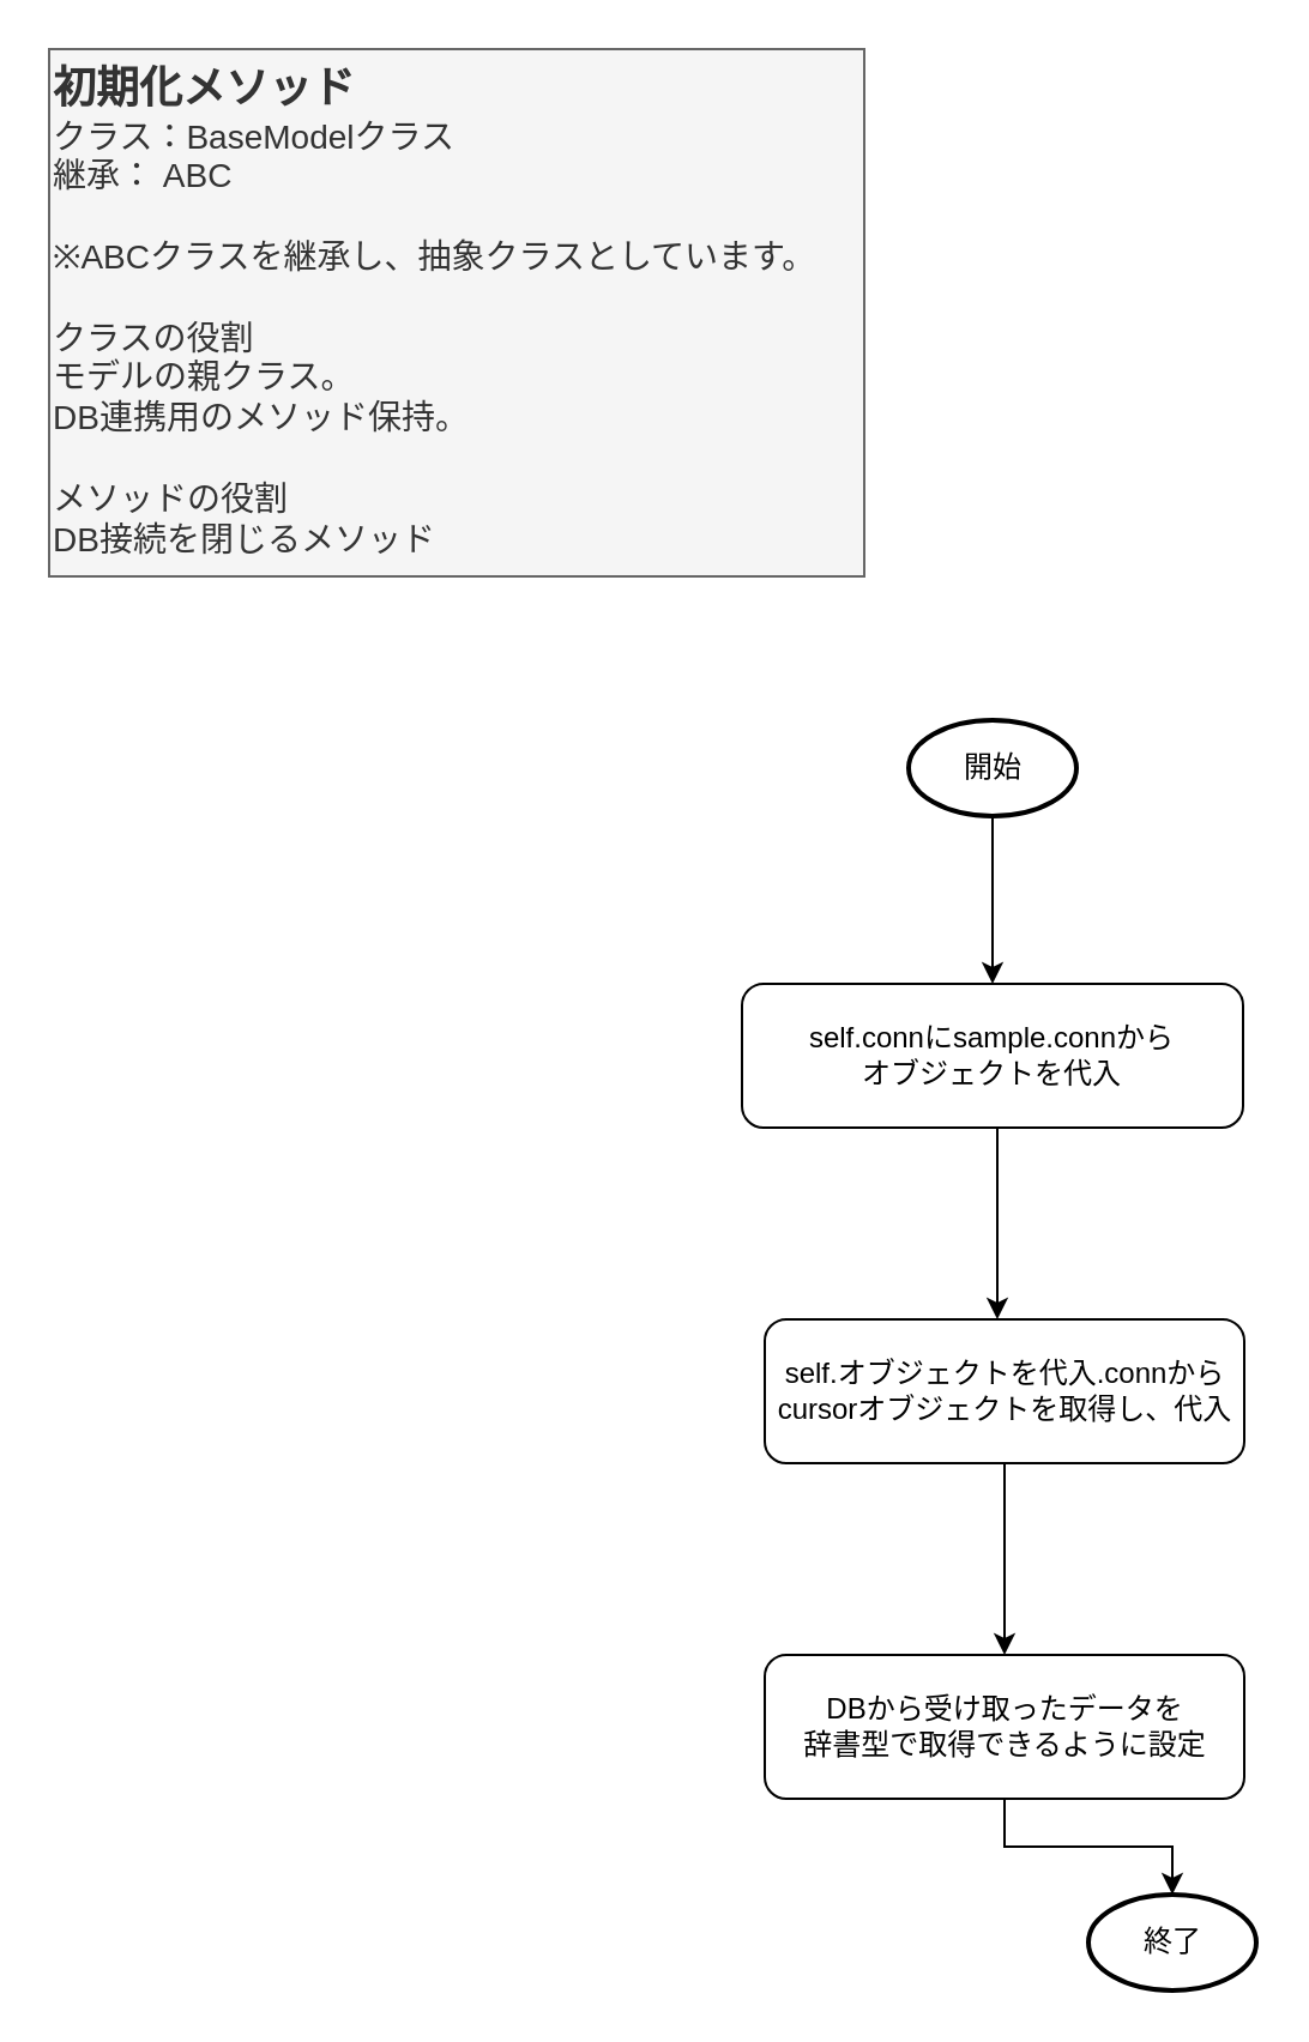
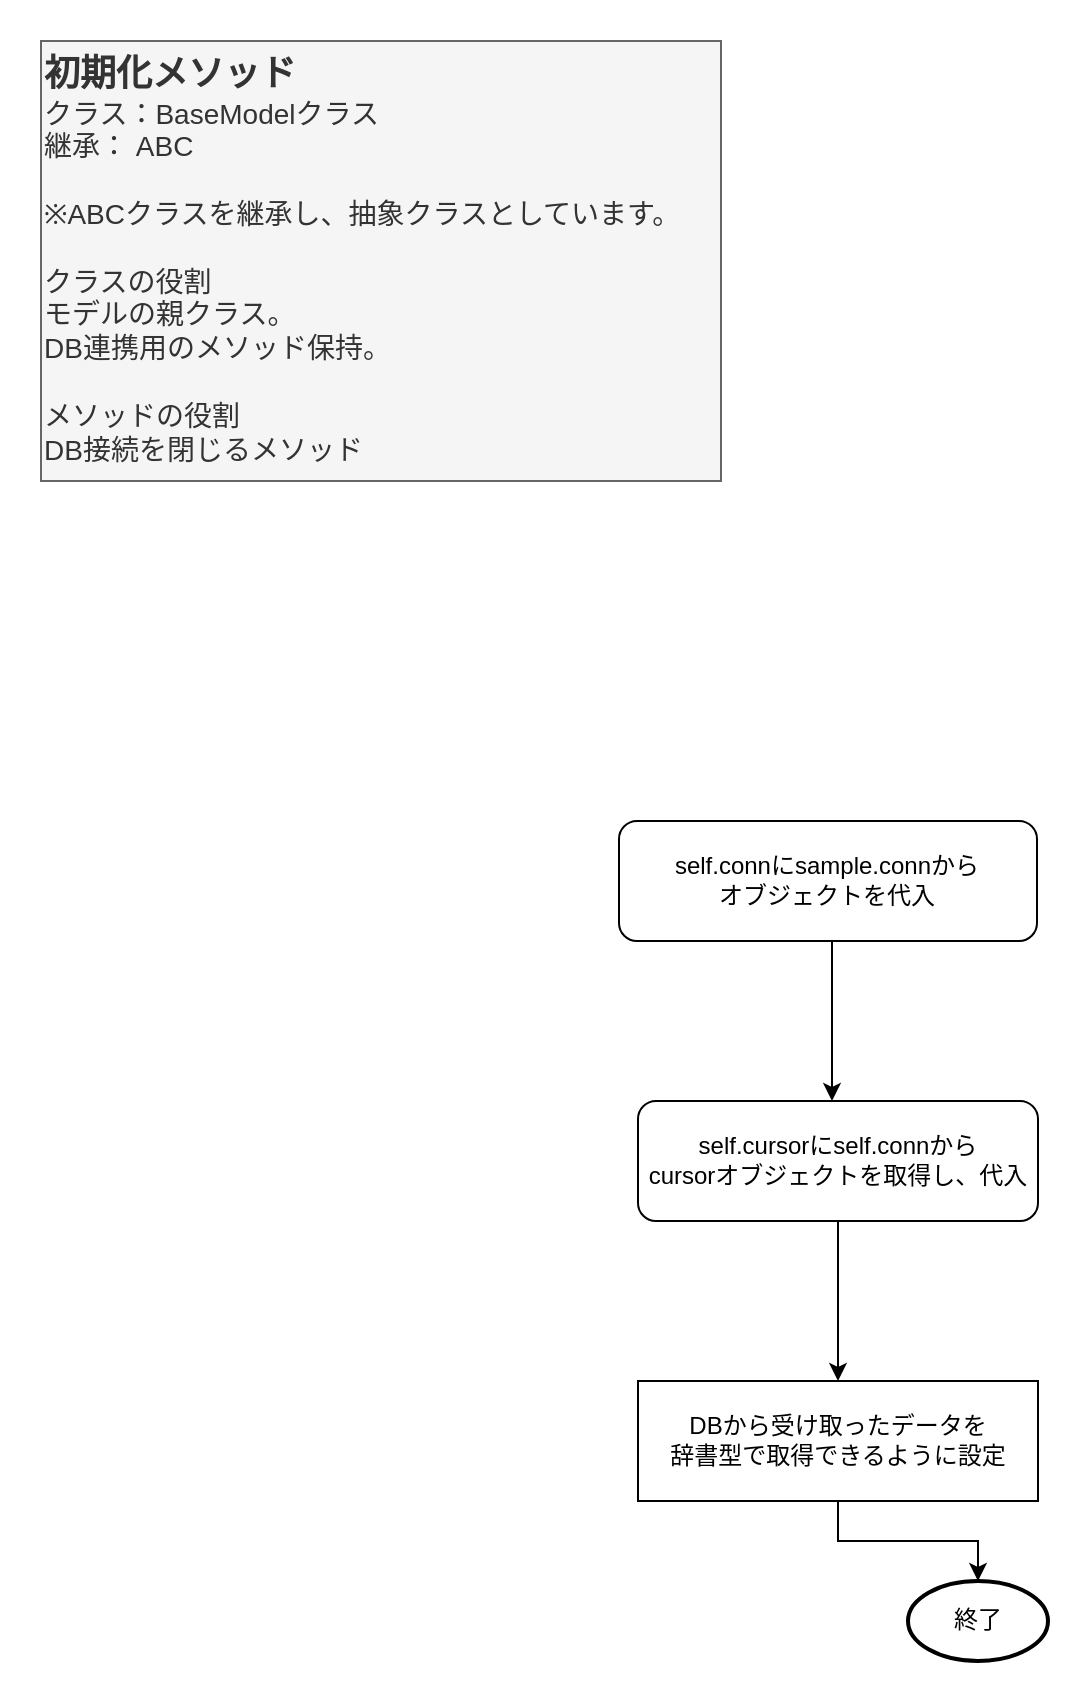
  <mxCell id="0" />
  <mxCell id="1" parent="0" />
- <mxCell id="2" value="" style="edgeStyle=orthogonalEdgeStyle;rounded=0;orthogonalLoop=1;jettySize=auto;html=1;" parent="1" source="3" target="7" edge="1"><mxGeometry relative="1" as="geometry" /></mxCell>
- <mxCell id="3" value="開始" style="strokeWidth=2;html=1;shape=mxgraph.flowchart.start_1;whiteSpace=wrap;" parent="1" vertex="1"><mxGeometry x="378.5" y="300" width="70" height="40" as="geometry" /></mxCell>
  <mxCell id="4" value="" style="edgeStyle=orthogonalEdgeStyle;rounded=0;orthogonalLoop=1;jettySize=auto;html=1;" parent="1" edge="1"><mxGeometry relative="1" as="geometry"><mxPoint x="415.5" y="470" as="sourcePoint" /><mxPoint x="415.5" y="550" as="targetPoint" /></mxGeometry></mxCell>
  <mxCell id="5" value="" style="edgeStyle=orthogonalEdgeStyle;rounded=0;orthogonalLoop=1;jettySize=auto;html=1;" parent="1" source="6" target="10" edge="1"><mxGeometry relative="1" as="geometry" /></mxCell>
- <mxCell id="6" value="self.オブジェクトを代入.connから&lt;br&gt;cursorオブジェクトを取得し、代入" style="rounded=1;whiteSpace=wrap;html=1;" parent="1" vertex="1"><mxGeometry x="318.5" y="550" width="200" height="60" as="geometry" /></mxCell>
+ <mxCell id="6" value="self.cursorにself.connから&lt;br&gt;cursorオブジェクトを取得し、代入" style="rounded=1;whiteSpace=wrap;html=1;" parent="1" vertex="1"><mxGeometry x="318.5" y="550" width="200" height="60" as="geometry" /></mxCell>
  <mxCell id="7" value="self.connにsample.connから&lt;br&gt;オブジェクトを代入" style="rounded=1;whiteSpace=wrap;html=1;" parent="1" vertex="1"><mxGeometry x="309" y="410" width="209" height="60" as="geometry" /></mxCell>
  <mxCell id="8" value="終了" style="strokeWidth=2;html=1;shape=mxgraph.flowchart.start_1;whiteSpace=wrap;" parent="1" vertex="1"><mxGeometry x="453.5" y="790" width="70" height="40" as="geometry" /></mxCell>
  <mxCell id="9" value="" style="edgeStyle=orthogonalEdgeStyle;rounded=0;orthogonalLoop=1;jettySize=auto;html=1;" parent="1" source="10" target="8" edge="1"><mxGeometry relative="1" as="geometry" /></mxCell>
- <mxCell id="10" value="DBから受け取ったデータを&lt;div&gt;辞書型で取得できるように設定&lt;/div&gt;" style="rounded=1;whiteSpace=wrap;html=1;" parent="1" vertex="1"><mxGeometry x="318.5" y="690" width="200" height="60" as="geometry" /></mxCell>
+ <mxCell id="10" value="DBから受け取ったデータを&lt;div&gt;辞書型で取得できるように設定&lt;/div&gt;" style="whiteSpace=wrap;html=1;rounded=0;" parent="1" vertex="1"><mxGeometry x="318.5" y="690" width="200" height="60" as="geometry" /></mxCell>
  <mxCell id="11" value="&lt;b style=&quot;&quot;&gt;&lt;font style=&quot;&quot;&gt;&lt;font style=&quot;font-size: 18px;&quot;&gt;初期化メソッド&lt;/font&gt;&lt;/font&gt;&lt;/b&gt;&lt;div&gt;&lt;font style=&quot;font-size: 14px;&quot;&gt;クラス：BaseModelクラス&lt;/font&gt;&lt;/div&gt;&lt;div&gt;&lt;div style=&quot;font-size: 14px;&quot;&gt;&lt;font style=&quot;font-size: 14px;&quot;&gt;継承： ABC&lt;/font&gt;&lt;/div&gt;&lt;/div&gt;&lt;div style=&quot;font-size: 14px;&quot;&gt;&lt;font style=&quot;font-size: 14px;&quot;&gt;&lt;br&gt;&lt;/font&gt;&lt;/div&gt;&lt;div style=&quot;font-size: 14px;&quot;&gt;&lt;font style=&quot;font-size: 14px;&quot;&gt;※ABCクラスを継承し、抽象クラスとしています。&lt;br&gt;&lt;/font&gt;&lt;/div&gt;&lt;div style=&quot;font-size: 14px;&quot;&gt;&lt;font style=&quot;font-size: 14px;&quot;&gt;&lt;br&gt;&lt;/font&gt;&lt;/div&gt;&lt;div style=&quot;font-size: 14px;&quot;&gt;&lt;font style=&quot;font-size: 14px;&quot;&gt;クラスの役割&lt;/font&gt;&lt;/div&gt;&lt;div style=&quot;font-size: 14px;&quot;&gt;モデルの親クラス。&lt;/div&gt;&lt;div style=&quot;font-size: 14px;&quot;&gt;DB連携用のメソッド保持。&lt;/div&gt;&lt;div style=&quot;font-size: 14px;&quot;&gt;&lt;br&gt;&lt;/div&gt;&lt;div style=&quot;font-size: 14px;&quot;&gt;メソッドの役割&lt;/div&gt;&lt;div style=&quot;font-size: 14px;&quot;&gt;DB接続を閉じるメソッド&lt;/div&gt;" style="text;html=1;align=left;verticalAlign=top;whiteSpace=wrap;rounded=0;fillColor=#f5f5f5;fontColor=#333333;strokeColor=#666666;" parent="1" vertex="1"><mxGeometry x="20" y="20" width="340" height="220" as="geometry" /></mxCell>
